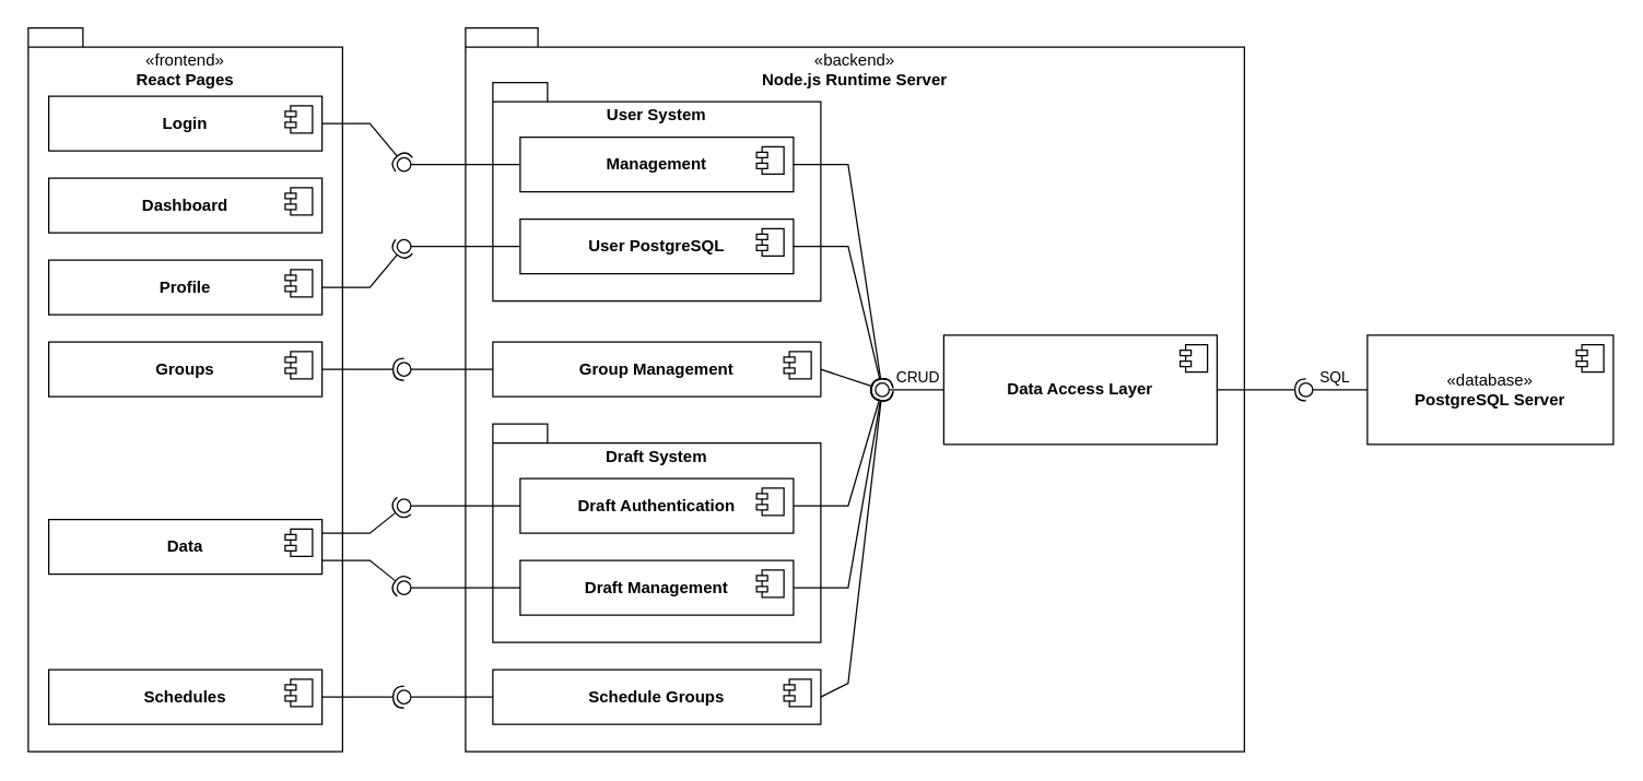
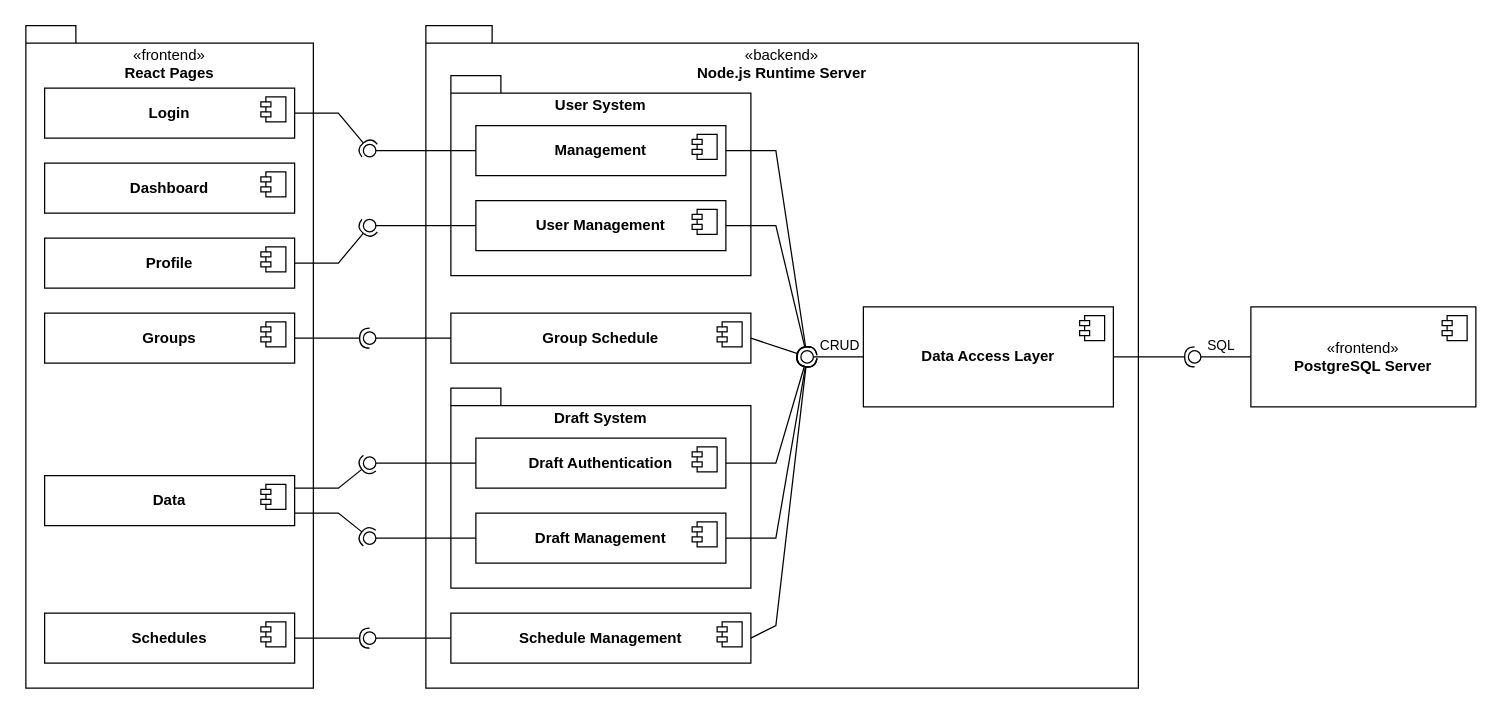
  <mxCell id="0" />
  <mxCell id="1" parent="0" />
  <mxCell id="2" value="&lt;div&gt;&lt;span style=&quot;font-weight: 400; background-color: transparent; color: light-dark(rgb(0, 0, 0), rgb(255, 255, 255));&quot;&gt;«&lt;/span&gt;&lt;span style=&quot;font-weight: normal;&quot;&gt;backend&lt;/span&gt;&lt;span style=&quot;font-weight: 400; background-color: transparent; color: light-dark(rgb(0, 0, 0), rgb(255, 255, 255));&quot;&gt;»&lt;/span&gt;&lt;/div&gt;Node.js Runtime Server" style="shape=folder;fontStyle=1;spacingTop=10;tabWidth=40;tabHeight=14;tabPosition=left;html=1;whiteSpace=wrap;labelPosition=center;verticalLabelPosition=middle;align=center;verticalAlign=top;" parent="1" vertex="1"><mxGeometry x="340" y="20" width="570" height="530" as="geometry" /></mxCell>
  <mxCell id="3" value="&lt;div&gt;User System&lt;/div&gt;" style="shape=folder;fontStyle=1;spacingTop=10;tabWidth=40;tabHeight=14;tabPosition=left;html=1;whiteSpace=wrap;labelPosition=center;verticalLabelPosition=middle;align=center;verticalAlign=top;" parent="1" vertex="1"><mxGeometry x="360" y="60" width="240" height="160" as="geometry" /></mxCell>
  <mxCell id="4" value="&lt;div&gt;Draft System&lt;/div&gt;" style="shape=folder;fontStyle=1;spacingTop=10;tabWidth=40;tabHeight=14;tabPosition=left;html=1;whiteSpace=wrap;labelPosition=center;verticalLabelPosition=middle;align=center;verticalAlign=top;" parent="1" vertex="1"><mxGeometry x="360" y="310" width="240" height="160" as="geometry" /></mxCell>
  <mxCell id="5" value="&lt;b&gt;Management&lt;/b&gt;" style="html=1;dropTarget=0;whiteSpace=wrap;" parent="1" vertex="1"><mxGeometry x="380" y="100" width="200" height="40" as="geometry" /></mxCell>
  <mxCell id="6" value="" style="shape=module;jettyWidth=8;jettyHeight=4;" parent="5" vertex="1"><mxGeometry x="1" width="20" height="20" relative="1" as="geometry"><mxPoint x="-27" y="7" as="offset" /></mxGeometry></mxCell>
- <mxCell id="7" value="&lt;b&gt;User PostgreSQL&lt;/b&gt;" style="html=1;dropTarget=0;whiteSpace=wrap;" parent="1" vertex="1"><mxGeometry x="380" y="160" width="200" height="40" as="geometry" /></mxCell>
+ <mxCell id="7" value="&lt;b&gt;User Management&lt;/b&gt;" style="html=1;dropTarget=0;whiteSpace=wrap;" parent="1" vertex="1"><mxGeometry x="380" y="160" width="200" height="40" as="geometry" /></mxCell>
  <mxCell id="8" value="" style="shape=module;jettyWidth=8;jettyHeight=4;" parent="7" vertex="1"><mxGeometry x="1" width="20" height="20" relative="1" as="geometry"><mxPoint x="-27" y="7" as="offset" /></mxGeometry></mxCell>
- <mxCell id="9" value="&lt;b&gt;Group Management&lt;/b&gt;" style="html=1;dropTarget=0;whiteSpace=wrap;" parent="1" vertex="1"><mxGeometry x="360" y="250" width="240" height="40" as="geometry" /></mxCell>
+ <mxCell id="9" value="&lt;b&gt;Group Schedule&lt;/b&gt;" style="html=1;dropTarget=0;whiteSpace=wrap;" parent="1" vertex="1"><mxGeometry x="360" y="250" width="240" height="40" as="geometry" /></mxCell>
  <mxCell id="10" value="" style="shape=module;jettyWidth=8;jettyHeight=4;" parent="9" vertex="1"><mxGeometry x="1" width="20" height="20" relative="1" as="geometry"><mxPoint x="-27" y="7" as="offset" /></mxGeometry></mxCell>
  <mxCell id="11" value="&lt;b&gt;Draft Management&lt;/b&gt;" style="html=1;dropTarget=0;whiteSpace=wrap;" parent="1" vertex="1"><mxGeometry x="380" y="410" width="200" height="40" as="geometry" /></mxCell>
  <mxCell id="12" value="" style="shape=module;jettyWidth=8;jettyHeight=4;" parent="11" vertex="1"><mxGeometry x="1" width="20" height="20" relative="1" as="geometry"><mxPoint x="-27" y="7" as="offset" /></mxGeometry></mxCell>
- <mxCell id="13" value="&lt;b&gt;Schedule Groups&lt;/b&gt;" style="html=1;dropTarget=0;whiteSpace=wrap;" parent="1" vertex="1"><mxGeometry x="360" y="490" width="240" height="40" as="geometry" /></mxCell>
+ <mxCell id="13" value="&lt;b&gt;Schedule Management&lt;/b&gt;" style="html=1;dropTarget=0;whiteSpace=wrap;" parent="1" vertex="1"><mxGeometry x="360" y="490" width="240" height="40" as="geometry" /></mxCell>
  <mxCell id="14" value="" style="shape=module;jettyWidth=8;jettyHeight=4;" parent="13" vertex="1"><mxGeometry x="1" width="20" height="20" relative="1" as="geometry"><mxPoint x="-27" y="7" as="offset" /></mxGeometry></mxCell>
  <mxCell id="15" value="&lt;b&gt;Data Access Layer&lt;/b&gt;" style="html=1;dropTarget=0;whiteSpace=wrap;" parent="1" vertex="1"><mxGeometry x="690" y="245" width="200" height="80" as="geometry" /></mxCell>
  <mxCell id="16" value="" style="shape=module;jettyWidth=8;jettyHeight=4;" parent="15" vertex="1"><mxGeometry x="1" width="20" height="20" relative="1" as="geometry"><mxPoint x="-27" y="7" as="offset" /></mxGeometry></mxCell>
  <mxCell id="17" value="&lt;b&gt;Draft Authentication&lt;/b&gt;" style="html=1;dropTarget=0;whiteSpace=wrap;" parent="1" vertex="1"><mxGeometry x="380" y="350" width="200" height="40" as="geometry" /></mxCell>
  <mxCell id="18" value="" style="shape=module;jettyWidth=8;jettyHeight=4;" parent="17" vertex="1"><mxGeometry x="1" width="20" height="20" relative="1" as="geometry"><mxPoint x="-27" y="7" as="offset" /></mxGeometry></mxCell>
  <mxCell id="19" value="" style="ellipse;whiteSpace=wrap;html=1;align=center;aspect=fixed;fillColor=none;strokeColor=none;resizable=0;perimeter=centerPerimeter;rotatable=0;allowArrows=0;points=[];outlineConnect=1;" parent="1" vertex="1"><mxGeometry x="425" y="440" width="10" height="10" as="geometry" /></mxCell>
  <mxCell id="20" value="" style="rounded=0;orthogonalLoop=1;jettySize=auto;html=1;endArrow=halfCircle;endFill=0;endSize=6;strokeWidth=1;sketch=0;exitX=1;exitY=0.5;exitDx=0;exitDy=0;entryX=0.433;entryY=0.2;entryDx=0;entryDy=0;entryPerimeter=0;" parent="1" source="9" target="45" edge="1"><mxGeometry relative="1" as="geometry"><mxPoint x="460" y="450" as="sourcePoint" /><mxPoint x="630" y="280" as="targetPoint" /></mxGeometry></mxCell>
  <mxCell id="21" value="" style="rounded=0;orthogonalLoop=1;jettySize=auto;html=1;endArrow=halfCircle;endFill=0;endSize=6;strokeWidth=1;sketch=0;exitX=1;exitY=0.5;exitDx=0;exitDy=0;entryX=0.033;entryY=0.4;entryDx=0;entryDy=0;entryPerimeter=0;" parent="1" source="17" target="45" edge="1"><mxGeometry relative="1" as="geometry"><mxPoint x="680" y="420" as="sourcePoint" /><mxPoint x="630" y="280" as="targetPoint" /><Array as="points"><mxPoint x="620" y="370" /></Array></mxGeometry></mxCell>
  <mxCell id="22" value="" style="rounded=0;orthogonalLoop=1;jettySize=auto;html=1;endArrow=halfCircle;endFill=0;endSize=6;strokeWidth=1;sketch=0;exitX=1;exitY=0.5;exitDx=0;exitDy=0;entryX=0.567;entryY=0.267;entryDx=0;entryDy=0;entryPerimeter=0;" parent="1" source="11" target="45" edge="1"><mxGeometry relative="1" as="geometry"><mxPoint x="600" y="440" as="sourcePoint" /><mxPoint x="630" y="280" as="targetPoint" /><Array as="points"><mxPoint x="620" y="430" /></Array></mxGeometry></mxCell>
  <mxCell id="23" value="" style="rounded=0;orthogonalLoop=1;jettySize=auto;html=1;endArrow=halfCircle;endFill=0;endSize=6;strokeWidth=1;sketch=0;exitX=1;exitY=0.5;exitDx=0;exitDy=0;entryX=0.033;entryY=1;entryDx=0;entryDy=0;entryPerimeter=0;" parent="1" source="13" target="45" edge="1"><mxGeometry relative="1" as="geometry"><mxPoint x="630" y="570" as="sourcePoint" /><mxPoint x="630" y="280" as="targetPoint" /><Array as="points"><mxPoint x="620" y="500" /></Array></mxGeometry></mxCell>
  <mxCell id="24" value="" style="rounded=0;orthogonalLoop=1;jettySize=auto;html=1;endArrow=halfCircle;endFill=0;endSize=6;strokeWidth=1;sketch=0;exitX=1;exitY=0.5;exitDx=0;exitDy=0;entryX=0.167;entryY=0.333;entryDx=0;entryDy=0;entryPerimeter=0;" parent="1" source="7" target="45" edge="1"><mxGeometry relative="1" as="geometry"><mxPoint x="630" y="320" as="sourcePoint" /><mxPoint x="630" y="280" as="targetPoint" /><Array as="points"><mxPoint x="620" y="180" /></Array></mxGeometry></mxCell>
  <mxCell id="25" value="" style="rounded=0;orthogonalLoop=1;jettySize=auto;html=1;endArrow=halfCircle;endFill=0;endSize=6;strokeWidth=1;sketch=0;exitX=1;exitY=0.5;exitDx=0;exitDy=0;entryX=0.567;entryY=0.667;entryDx=0;entryDy=0;entryPerimeter=0;" parent="1" source="5" target="45" edge="1"><mxGeometry relative="1" as="geometry"><mxPoint x="660" y="250" as="sourcePoint" /><mxPoint x="630" y="280" as="targetPoint" /><Array as="points"><mxPoint x="620" y="120" /></Array></mxGeometry></mxCell>
- <mxCell id="26" value="&lt;div&gt;&lt;span style=&quot;background-color: transparent; color: light-dark(rgb(0, 0, 0), rgb(255, 255, 255));&quot;&gt;«&lt;/span&gt;database&lt;span style=&quot;background-color: transparent; color: light-dark(rgb(0, 0, 0), rgb(255, 255, 255));&quot;&gt;»&lt;/span&gt;&lt;/div&gt;&lt;b&gt;PostgreSQL Server&lt;/b&gt;" style="html=1;dropTarget=0;whiteSpace=wrap;" parent="1" vertex="1"><mxGeometry x="1000" y="245" width="180" height="80" as="geometry" /></mxCell>
+ <mxCell id="26" value="&lt;div&gt;&lt;span style=&quot;background-color: transparent; color: light-dark(rgb(0, 0, 0), rgb(255, 255, 255));&quot;&gt;«&lt;/span&gt;frontend&lt;span style=&quot;background-color: transparent; color: light-dark(rgb(0, 0, 0), rgb(255, 255, 255));&quot;&gt;»&lt;/span&gt;&lt;/div&gt;&lt;b&gt;PostgreSQL Server&lt;/b&gt;" style="html=1;dropTarget=0;whiteSpace=wrap;" parent="1" vertex="1"><mxGeometry x="1000" y="245" width="180" height="80" as="geometry" /></mxCell>
  <mxCell id="27" value="" style="shape=module;jettyWidth=8;jettyHeight=4;" parent="26" vertex="1"><mxGeometry x="1" width="20" height="20" relative="1" as="geometry"><mxPoint x="-27" y="7" as="offset" /></mxGeometry></mxCell>
  <mxCell id="28" value="" style="rounded=0;orthogonalLoop=1;jettySize=auto;html=1;endArrow=halfCircle;endFill=0;endSize=6;strokeWidth=1;sketch=0;exitX=1;exitY=0.5;exitDx=0;exitDy=0;entryX=1.1;entryY=0.667;entryDx=0;entryDy=0;entryPerimeter=0;" parent="1" source="15" target="67" edge="1"><mxGeometry relative="1" as="geometry"><mxPoint x="460" y="445" as="sourcePoint" /><mxPoint x="945" y="280" as="targetPoint" /></mxGeometry></mxCell>
  <mxCell id="29" value="&lt;div&gt;&lt;span style=&quot;font-weight: 400; background-color: transparent; color: light-dark(rgb(0, 0, 0), rgb(255, 255, 255));&quot;&gt;«&lt;/span&gt;&lt;span style=&quot;font-weight: normal;&quot;&gt;frontend&lt;/span&gt;&lt;span style=&quot;font-weight: 400; background-color: transparent; color: light-dark(rgb(0, 0, 0), rgb(255, 255, 255));&quot;&gt;»&lt;/span&gt;&lt;/div&gt;&lt;div&gt;React Pages&lt;/div&gt;" style="shape=folder;fontStyle=1;spacingTop=10;tabWidth=40;tabHeight=14;tabPosition=left;html=1;whiteSpace=wrap;labelPosition=center;verticalLabelPosition=middle;align=center;verticalAlign=top;" parent="1" vertex="1"><mxGeometry x="20" y="20" width="230" height="530" as="geometry" /></mxCell>
  <mxCell id="30" value="&lt;b&gt;Login&lt;/b&gt;" style="html=1;dropTarget=0;whiteSpace=wrap;" parent="1" vertex="1"><mxGeometry x="35" y="70" width="200" height="40" as="geometry" /></mxCell>
  <mxCell id="31" value="" style="shape=module;jettyWidth=8;jettyHeight=4;" parent="30" vertex="1"><mxGeometry x="1" width="20" height="20" relative="1" as="geometry"><mxPoint x="-27" y="7" as="offset" /></mxGeometry></mxCell>
  <mxCell id="32" value="&lt;b&gt;Profile&lt;/b&gt;" style="html=1;dropTarget=0;whiteSpace=wrap;" parent="1" vertex="1"><mxGeometry x="35" y="190" width="200" height="40" as="geometry" /></mxCell>
  <mxCell id="33" value="" style="shape=module;jettyWidth=8;jettyHeight=4;" parent="32" vertex="1"><mxGeometry x="1" width="20" height="20" relative="1" as="geometry"><mxPoint x="-27" y="7" as="offset" /></mxGeometry></mxCell>
  <mxCell id="34" value="&lt;b&gt;Groups&lt;/b&gt;" style="html=1;dropTarget=0;whiteSpace=wrap;" parent="1" vertex="1"><mxGeometry x="35" y="250" width="200" height="40" as="geometry" /></mxCell>
  <mxCell id="35" value="" style="shape=module;jettyWidth=8;jettyHeight=4;" parent="34" vertex="1"><mxGeometry x="1" width="20" height="20" relative="1" as="geometry"><mxPoint x="-27" y="7" as="offset" /></mxGeometry></mxCell>
  <mxCell id="36" value="&lt;b&gt;Data&lt;/b&gt;" style="html=1;dropTarget=0;whiteSpace=wrap;" parent="1" vertex="1"><mxGeometry x="35" y="380" width="200" height="40" as="geometry" /></mxCell>
  <mxCell id="37" value="" style="shape=module;jettyWidth=8;jettyHeight=4;" parent="36" vertex="1"><mxGeometry x="1" width="20" height="20" relative="1" as="geometry"><mxPoint x="-27" y="7" as="offset" /></mxGeometry></mxCell>
  <mxCell id="38" value="&lt;b&gt;Schedules&lt;/b&gt;" style="html=1;dropTarget=0;whiteSpace=wrap;" parent="1" vertex="1"><mxGeometry x="35" y="490" width="200" height="40" as="geometry" /></mxCell>
  <mxCell id="39" value="" style="shape=module;jettyWidth=8;jettyHeight=4;" parent="38" vertex="1"><mxGeometry x="1" width="20" height="20" relative="1" as="geometry"><mxPoint x="-27" y="7" as="offset" /></mxGeometry></mxCell>
  <mxCell id="40" value="" style="ellipse;whiteSpace=wrap;html=1;align=center;aspect=fixed;fillColor=none;strokeColor=none;resizable=0;perimeter=centerPerimeter;rotatable=0;allowArrows=0;points=[];outlineConnect=1;" parent="1" vertex="1"><mxGeometry x="290" y="115" width="10" height="10" as="geometry" /></mxCell>
  <mxCell id="41" value="&lt;b&gt;Dashboard&lt;/b&gt;" style="html=1;dropTarget=0;whiteSpace=wrap;" parent="1" vertex="1"><mxGeometry x="35" y="130" width="200" height="40" as="geometry" /></mxCell>
  <mxCell id="42" value="" style="shape=module;jettyWidth=8;jettyHeight=4;" parent="41" vertex="1"><mxGeometry x="1" width="20" height="20" relative="1" as="geometry"><mxPoint x="-27" y="7" as="offset" /></mxGeometry></mxCell>
  <mxCell id="43" value="" style="rounded=0;orthogonalLoop=1;jettySize=auto;html=1;endArrow=oval;endFill=0;sketch=0;sourcePerimeterSpacing=0;targetPerimeterSpacing=0;endSize=10;exitX=0;exitY=0.5;exitDx=0;exitDy=0;" parent="1" source="15" target="45" edge="1"><mxGeometry relative="1" as="geometry"><mxPoint x="650" y="280" as="sourcePoint" /><mxPoint x="630" y="280" as="targetPoint" /></mxGeometry></mxCell>
  <mxCell id="44" value="CRUD" style="edgeLabel;html=1;align=center;verticalAlign=middle;resizable=0;points=[];" parent="43" vertex="1" connectable="0"><mxGeometry x="-0.2" y="-1" relative="1" as="geometry"><mxPoint x="-2" y="-9" as="offset" /></mxGeometry></mxCell>
  <mxCell id="45" value="" style="ellipse;whiteSpace=wrap;html=1;align=center;aspect=fixed;fillColor=none;strokeColor=none;resizable=0;perimeter=centerPerimeter;rotatable=0;allowArrows=0;points=[];outlineConnect=1;" parent="1" vertex="1"><mxGeometry x="640" y="280" width="10" height="10" as="geometry" /></mxCell>
  <mxCell id="46" value="" style="rounded=0;orthogonalLoop=1;jettySize=auto;html=1;endArrow=halfCircle;endFill=0;endSize=6;strokeWidth=1;sketch=0;exitX=1;exitY=0.5;exitDx=0;exitDy=0;" parent="1" source="30" target="49" edge="1"><mxGeometry relative="1" as="geometry"><mxPoint x="340" y="265" as="sourcePoint" /><Array as="points"><mxPoint x="270" y="90" /></Array></mxGeometry></mxCell>
  <mxCell id="47" value="" style="rounded=0;orthogonalLoop=1;jettySize=auto;html=1;endArrow=oval;endFill=0;sketch=0;sourcePerimeterSpacing=0;targetPerimeterSpacing=0;endSize=10;exitX=0;exitY=0.5;exitDx=0;exitDy=0;entryX=0.726;entryY=0.597;entryDx=0;entryDy=0;entryPerimeter=0;" parent="1" source="49" target="40" edge="1"><mxGeometry relative="1" as="geometry"><mxPoint x="300" y="265" as="sourcePoint" /></mxGeometry></mxCell>
  <mxCell id="48" value="" style="rounded=0;orthogonalLoop=1;jettySize=auto;html=1;endArrow=oval;endFill=0;sketch=0;sourcePerimeterSpacing=0;targetPerimeterSpacing=0;endSize=10;exitX=0;exitY=0.5;exitDx=0;exitDy=0;entryX=0.726;entryY=0.597;entryDx=0;entryDy=0;entryPerimeter=0;" parent="1" source="5" target="49" edge="1"><mxGeometry relative="1" as="geometry"><mxPoint x="370" y="120" as="sourcePoint" /><mxPoint x="295" y="120" as="targetPoint" /></mxGeometry></mxCell>
  <mxCell id="49" value="" style="ellipse;whiteSpace=wrap;html=1;align=center;aspect=fixed;fillColor=none;strokeColor=none;resizable=0;perimeter=centerPerimeter;rotatable=0;allowArrows=0;points=[];outlineConnect=1;" parent="1" vertex="1"><mxGeometry x="290" y="115" width="10" height="10" as="geometry" /></mxCell>
  <mxCell id="50" value="" style="rounded=0;orthogonalLoop=1;jettySize=auto;html=1;endArrow=halfCircle;endFill=0;endSize=6;strokeWidth=1;sketch=0;exitX=1;exitY=0.5;exitDx=0;exitDy=0;" parent="1" source="32" target="52" edge="1"><mxGeometry relative="1" as="geometry"><mxPoint x="340" y="265" as="sourcePoint" /><Array as="points"><mxPoint x="270" y="210" /></Array></mxGeometry></mxCell>
  <mxCell id="51" value="" style="rounded=0;orthogonalLoop=1;jettySize=auto;html=1;endArrow=oval;endFill=0;sketch=0;sourcePerimeterSpacing=0;targetPerimeterSpacing=0;endSize=10;exitX=0;exitY=0.5;exitDx=0;exitDy=0;" parent="1" source="7" target="52" edge="1"><mxGeometry relative="1" as="geometry"><mxPoint x="300" y="265" as="sourcePoint" /></mxGeometry></mxCell>
  <mxCell id="52" value="" style="ellipse;whiteSpace=wrap;html=1;align=center;aspect=fixed;fillColor=none;strokeColor=none;resizable=0;perimeter=centerPerimeter;rotatable=0;allowArrows=0;points=[];outlineConnect=1;" parent="1" vertex="1"><mxGeometry x="290" y="175" width="10" height="10" as="geometry" /></mxCell>
  <mxCell id="53" value="" style="rounded=0;orthogonalLoop=1;jettySize=auto;html=1;endArrow=halfCircle;endFill=0;endSize=6;strokeWidth=1;sketch=0;exitX=1;exitY=0.5;exitDx=0;exitDy=0;" parent="1" source="34" target="55" edge="1"><mxGeometry relative="1" as="geometry"><mxPoint x="340" y="325" as="sourcePoint" /></mxGeometry></mxCell>
  <mxCell id="54" value="" style="rounded=0;orthogonalLoop=1;jettySize=auto;html=1;endArrow=oval;endFill=0;sketch=0;sourcePerimeterSpacing=0;targetPerimeterSpacing=0;endSize=10;exitX=0;exitY=0.5;exitDx=0;exitDy=0;entryX=0.36;entryY=0.5;entryDx=0;entryDy=0;entryPerimeter=0;" parent="1" source="9" target="55" edge="1"><mxGeometry relative="1" as="geometry"><mxPoint x="300" y="325" as="sourcePoint" /><mxPoint x="300" y="270" as="targetPoint" /></mxGeometry></mxCell>
  <mxCell id="55" value="" style="ellipse;whiteSpace=wrap;html=1;align=center;aspect=fixed;fillColor=none;strokeColor=none;resizable=0;perimeter=centerPerimeter;rotatable=0;allowArrows=0;points=[];outlineConnect=1;" parent="1" vertex="1"><mxGeometry x="290" y="265" width="10" height="10" as="geometry" /></mxCell>
  <mxCell id="56" value="" style="rounded=0;orthogonalLoop=1;jettySize=auto;html=1;endArrow=halfCircle;endFill=0;endSize=6;strokeWidth=1;sketch=0;exitX=1;exitY=0.25;exitDx=0;exitDy=0;entryX=0.314;entryY=0.146;entryDx=0;entryDy=0;entryPerimeter=0;" parent="1" source="36" target="58" edge="1"><mxGeometry relative="1" as="geometry"><mxPoint x="330" y="335" as="sourcePoint" /><mxPoint x="290" y="320" as="targetPoint" /><Array as="points"><mxPoint x="270" y="390" /></Array></mxGeometry></mxCell>
  <mxCell id="57" value="" style="rounded=0;orthogonalLoop=1;jettySize=auto;html=1;endArrow=oval;endFill=0;sketch=0;sourcePerimeterSpacing=0;targetPerimeterSpacing=0;endSize=10;exitX=0;exitY=0.5;exitDx=0;exitDy=0;entryX=0.68;entryY=0.877;entryDx=0;entryDy=0;entryPerimeter=0;" parent="1" source="17" target="58" edge="1"><mxGeometry relative="1" as="geometry"><mxPoint x="360" y="380" as="sourcePoint" /><mxPoint x="290" y="380" as="targetPoint" /></mxGeometry></mxCell>
  <mxCell id="58" value="" style="ellipse;whiteSpace=wrap;html=1;align=center;aspect=fixed;fillColor=none;strokeColor=none;resizable=0;perimeter=centerPerimeter;rotatable=0;allowArrows=0;points=[];outlineConnect=1;" parent="1" vertex="1"><mxGeometry x="290" y="365" width="10" height="10" as="geometry" /></mxCell>
  <mxCell id="59" value="" style="rounded=0;orthogonalLoop=1;jettySize=auto;html=1;endArrow=halfCircle;endFill=0;endSize=6;strokeWidth=1;sketch=0;exitX=1;exitY=0.75;exitDx=0;exitDy=0;entryX=0.314;entryY=0.089;entryDx=0;entryDy=0;entryPerimeter=0;" parent="1" source="36" target="61" edge="1"><mxGeometry relative="1" as="geometry"><mxPoint x="330" y="405" as="sourcePoint" /><mxPoint x="300" y="450" as="targetPoint" /><Array as="points"><mxPoint x="270" y="410" /></Array></mxGeometry></mxCell>
  <mxCell id="60" value="" style="rounded=0;orthogonalLoop=1;jettySize=auto;html=1;endArrow=oval;endFill=0;sketch=0;sourcePerimeterSpacing=0;targetPerimeterSpacing=0;endSize=10;entryX=-0.189;entryY=0.729;entryDx=0;entryDy=0;entryPerimeter=0;exitX=0;exitY=0.5;exitDx=0;exitDy=0;" parent="1" source="11" target="61" edge="1"><mxGeometry relative="1" as="geometry"><mxPoint x="290" y="405" as="sourcePoint" /><mxPoint x="270" y="430" as="targetPoint" /></mxGeometry></mxCell>
  <mxCell id="61" value="" style="ellipse;whiteSpace=wrap;html=1;align=center;aspect=fixed;fillColor=none;strokeColor=none;resizable=0;perimeter=centerPerimeter;rotatable=0;allowArrows=0;points=[];outlineConnect=1;" parent="1" vertex="1"><mxGeometry x="290" y="425" width="10" height="10" as="geometry" /></mxCell>
  <mxCell id="62" value="" style="rounded=0;orthogonalLoop=1;jettySize=auto;html=1;endArrow=halfCircle;endFill=0;endSize=6;strokeWidth=1;sketch=0;exitX=1;exitY=0.5;exitDx=0;exitDy=0;" parent="1" source="38" target="64" edge="1"><mxGeometry relative="1" as="geometry"><mxPoint x="340" y="325" as="sourcePoint" /></mxGeometry></mxCell>
  <mxCell id="63" value="" style="rounded=0;orthogonalLoop=1;jettySize=auto;html=1;endArrow=oval;endFill=0;sketch=0;sourcePerimeterSpacing=0;targetPerimeterSpacing=0;endSize=10;exitX=0;exitY=0.5;exitDx=0;exitDy=0;entryX=0.771;entryY=0.951;entryDx=0;entryDy=0;entryPerimeter=0;" parent="1" source="13" target="64" edge="1"><mxGeometry relative="1" as="geometry"><mxPoint x="300" y="325" as="sourcePoint" /><mxPoint x="300" y="530" as="targetPoint" /></mxGeometry></mxCell>
  <mxCell id="64" value="" style="ellipse;whiteSpace=wrap;html=1;align=center;aspect=fixed;fillColor=none;strokeColor=none;resizable=0;perimeter=centerPerimeter;rotatable=0;allowArrows=0;points=[];outlineConnect=1;" parent="1" vertex="1"><mxGeometry x="290" y="505" width="10" height="10" as="geometry" /></mxCell>
  <mxCell id="65" value="" style="rounded=0;orthogonalLoop=1;jettySize=auto;html=1;endArrow=oval;endFill=0;sketch=0;sourcePerimeterSpacing=0;targetPerimeterSpacing=0;endSize=10;exitX=0;exitY=0.5;exitDx=0;exitDy=0;" parent="1" source="26" target="67" edge="1"><mxGeometry relative="1" as="geometry"><mxPoint x="990" y="280" as="sourcePoint" /><mxPoint x="945" y="280" as="targetPoint" /></mxGeometry></mxCell>
  <mxCell id="66" value="SQL" style="edgeLabel;html=1;align=center;verticalAlign=middle;resizable=0;points=[];" parent="65" vertex="1" connectable="0"><mxGeometry x="-0.4" y="1" relative="1" as="geometry"><mxPoint x="-11" y="-11" as="offset" /></mxGeometry></mxCell>
  <mxCell id="67" value="" style="ellipse;whiteSpace=wrap;html=1;align=center;aspect=fixed;fillColor=none;strokeColor=none;resizable=0;perimeter=centerPerimeter;rotatable=0;allowArrows=0;points=[];outlineConnect=1;" parent="1" vertex="1"><mxGeometry x="950" y="280" width="10" height="10" as="geometry" /></mxCell>
